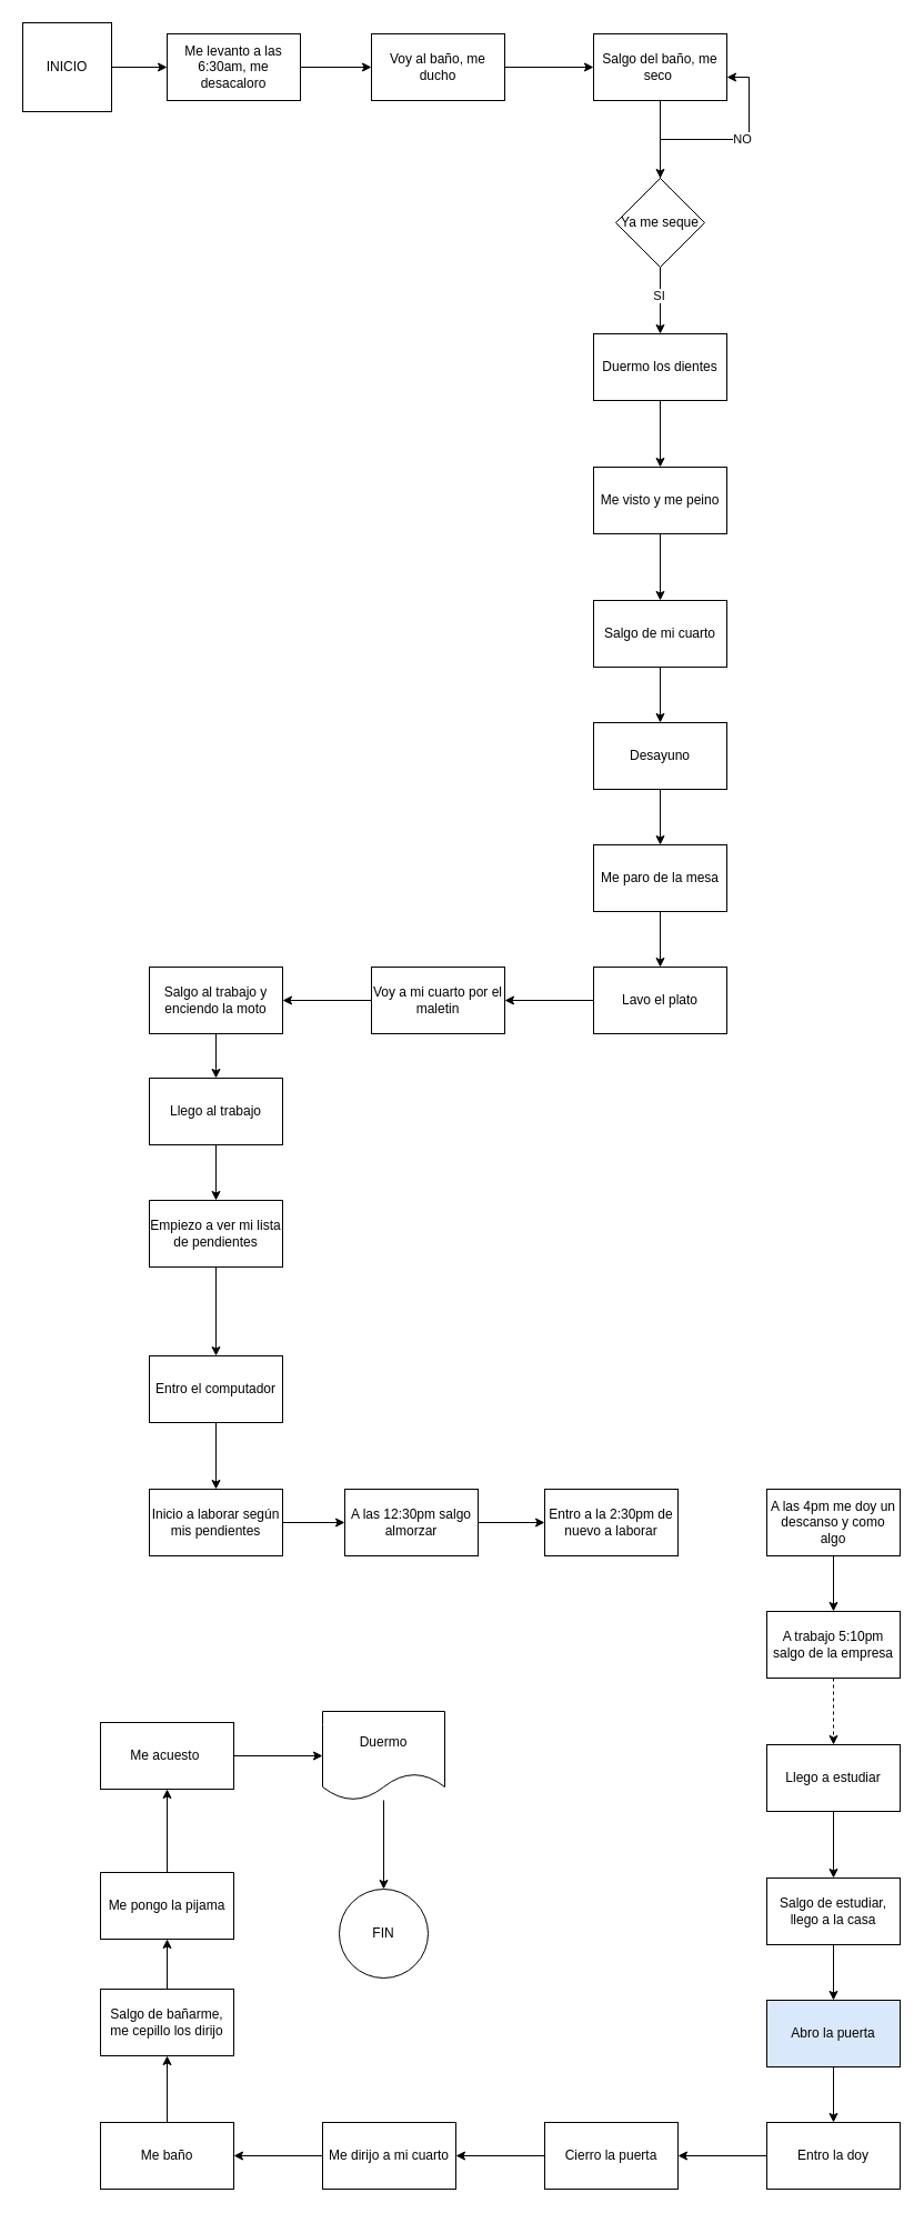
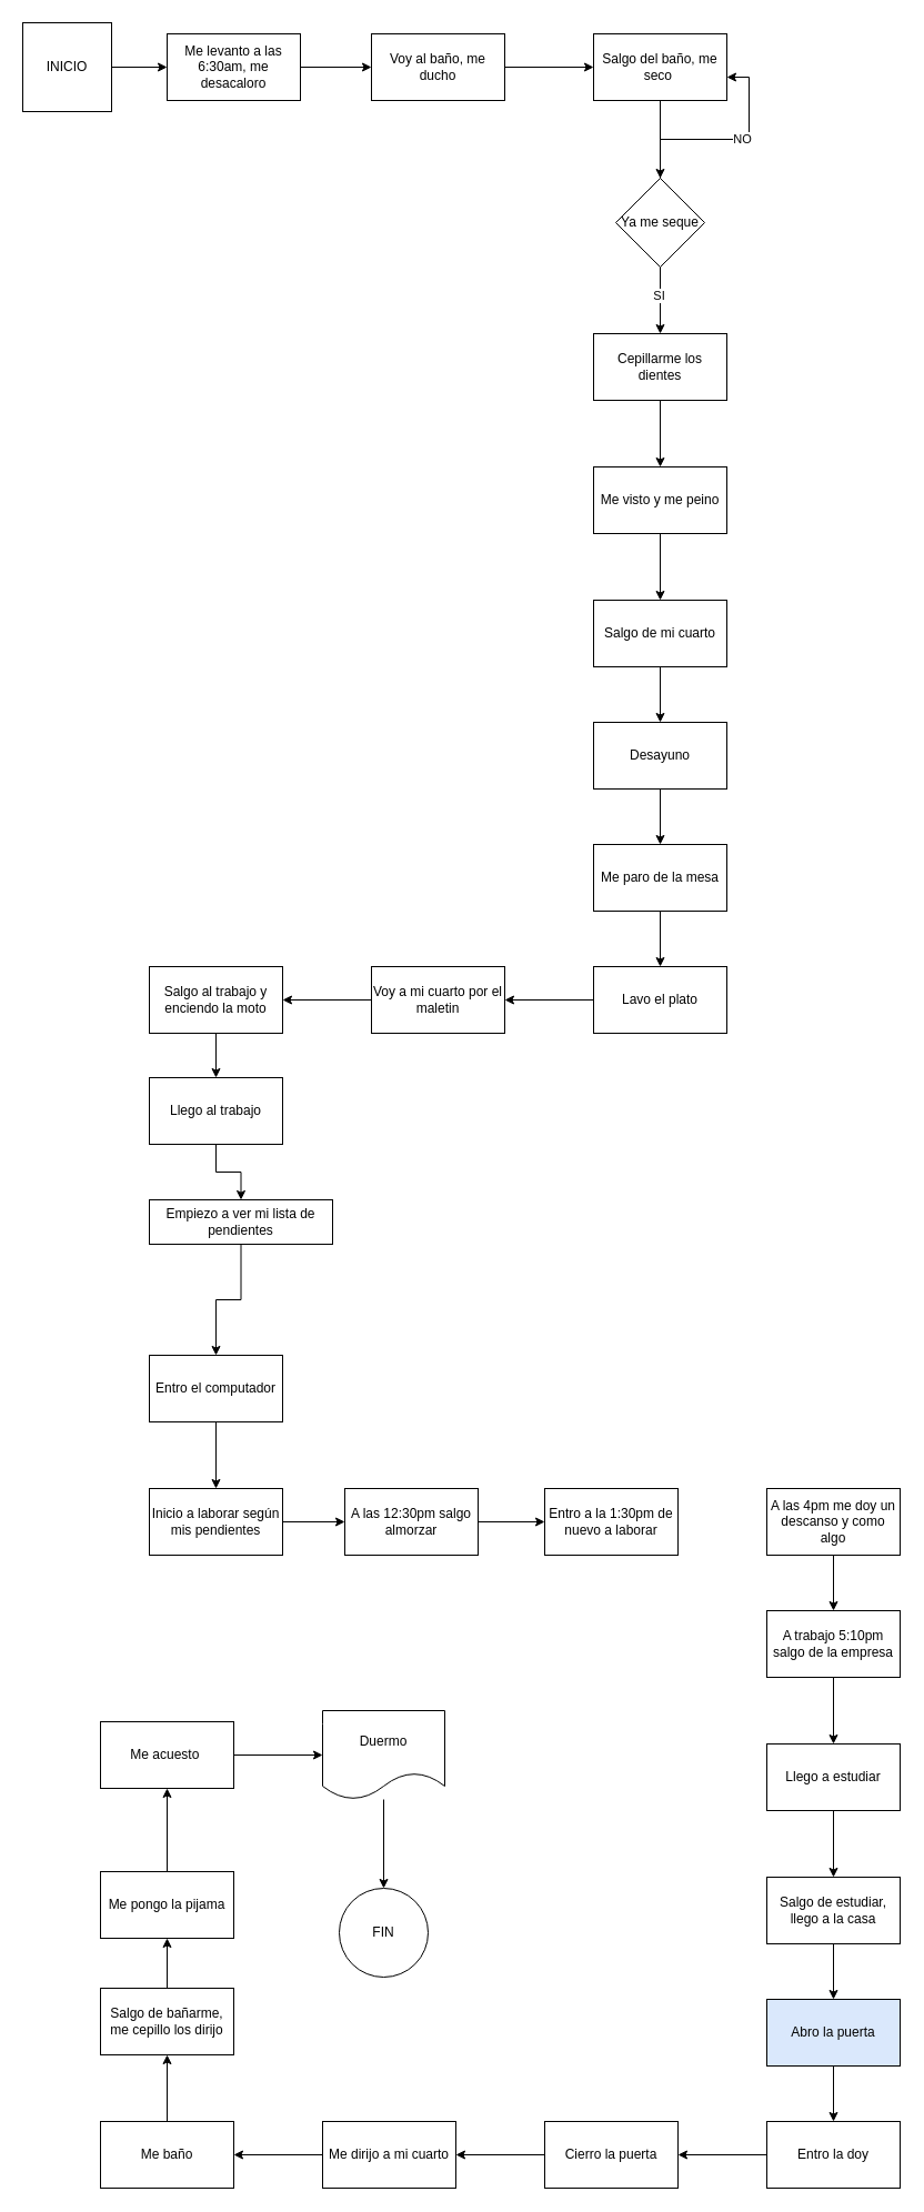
  <mxCell id="0" />
  <mxCell id="1" parent="0" />
  <mxCell id="2" value="" style="edgeStyle=orthogonalEdgeStyle;rounded=0;orthogonalLoop=1;jettySize=auto;html=1;" edge="1" parent="1" source="3" target="5"><mxGeometry relative="1" as="geometry" /></mxCell>
  <mxCell id="3" value="INICIO" style="whiteSpace=wrap;html=1;aspect=fixed;rounded=0;" vertex="1" parent="1"><mxGeometry x="20" y="20" width="80" height="80" as="geometry" /></mxCell>
  <mxCell id="4" value="" style="edgeStyle=orthogonalEdgeStyle;rounded=0;orthogonalLoop=1;jettySize=auto;html=1;" edge="1" parent="1" source="5" target="7"><mxGeometry relative="1" as="geometry" /></mxCell>
  <mxCell id="5" value="Me levanto a las 6:30am, me desacaloro" style="whiteSpace=wrap;html=1;" vertex="1" parent="1"><mxGeometry x="150" y="30" width="120" height="60" as="geometry" /></mxCell>
  <mxCell id="6" value="" style="edgeStyle=orthogonalEdgeStyle;rounded=0;orthogonalLoop=1;jettySize=auto;html=1;" edge="1" parent="1" source="7" target="9"><mxGeometry relative="1" as="geometry" /></mxCell>
  <mxCell id="7" value="Voy al baño, me ducho" style="whiteSpace=wrap;html=1;" vertex="1" parent="1"><mxGeometry x="334" y="30" width="120" height="60" as="geometry" /></mxCell>
  <mxCell id="8" value="" style="edgeStyle=orthogonalEdgeStyle;rounded=0;orthogonalLoop=1;jettySize=auto;html=1;" edge="1" parent="1" source="9" target="12"><mxGeometry relative="1" as="geometry" /></mxCell>
  <mxCell id="9" value="Salgo del baño, me seco&amp;nbsp;" style="whiteSpace=wrap;html=1;" vertex="1" parent="1"><mxGeometry x="534" y="30" width="120" height="60" as="geometry" /></mxCell>
  <mxCell id="10" value="" style="edgeStyle=orthogonalEdgeStyle;rounded=0;orthogonalLoop=1;jettySize=auto;html=1;" edge="1" parent="1" source="12" target="14"><mxGeometry relative="1" as="geometry" /></mxCell>
  <mxCell id="11" value="SI" style="edgeLabel;html=1;align=center;verticalAlign=middle;resizable=0;points=[];" vertex="1" connectable="0" parent="10"><mxGeometry x="-0.167" y="-2" relative="1" as="geometry"><mxPoint as="offset" /></mxGeometry></mxCell>
  <mxCell id="12" value="Ya me seque" style="rhombus;whiteSpace=wrap;html=1;" vertex="1" parent="1"><mxGeometry x="554" y="160" width="80" height="80" as="geometry" /></mxCell>
  <mxCell id="13" value="" style="edgeStyle=orthogonalEdgeStyle;rounded=0;orthogonalLoop=1;jettySize=auto;html=1;" edge="1" parent="1" source="14" target="18"><mxGeometry relative="1" as="geometry" /></mxCell>
- <mxCell id="14" value="Duermo los dientes" style="whiteSpace=wrap;html=1;" vertex="1" parent="1"><mxGeometry x="534" y="300" width="120" height="60" as="geometry" /></mxCell>
+ <mxCell id="14" value="Cepillarme los dientes" style="whiteSpace=wrap;html=1;" vertex="1" parent="1"><mxGeometry x="534" y="300" width="120" height="60" as="geometry" /></mxCell>
  <mxCell id="15" style="edgeStyle=orthogonalEdgeStyle;rounded=0;orthogonalLoop=1;jettySize=auto;html=1;entryX=1;entryY=0.65;entryDx=0;entryDy=0;entryPerimeter=0;" edge="1" parent="1" source="12" target="9"><mxGeometry relative="1" as="geometry" /></mxCell>
  <mxCell id="16" value="NO" style="edgeLabel;html=1;align=center;verticalAlign=middle;resizable=0;points=[];" vertex="1" connectable="0" parent="15"><mxGeometry x="0.131" y="1" relative="1" as="geometry"><mxPoint as="offset" /></mxGeometry></mxCell>
  <mxCell id="17" value="" style="edgeStyle=orthogonalEdgeStyle;rounded=0;orthogonalLoop=1;jettySize=auto;html=1;" edge="1" parent="1" source="18" target="20"><mxGeometry relative="1" as="geometry" /></mxCell>
  <mxCell id="18" value="Me visto y me peino" style="whiteSpace=wrap;html=1;" vertex="1" parent="1"><mxGeometry x="534" y="420" width="120" height="60" as="geometry" /></mxCell>
  <mxCell id="19" value="" style="edgeStyle=orthogonalEdgeStyle;rounded=0;orthogonalLoop=1;jettySize=auto;html=1;" edge="1" parent="1" source="20" target="22"><mxGeometry relative="1" as="geometry" /></mxCell>
  <mxCell id="20" value="Salgo de mi cuarto" style="whiteSpace=wrap;html=1;" vertex="1" parent="1"><mxGeometry x="534" y="540" width="120" height="60" as="geometry" /></mxCell>
  <mxCell id="21" value="" style="edgeStyle=orthogonalEdgeStyle;rounded=0;orthogonalLoop=1;jettySize=auto;html=1;" edge="1" parent="1" source="22" target="24"><mxGeometry relative="1" as="geometry" /></mxCell>
  <mxCell id="22" value="Desayuno" style="whiteSpace=wrap;html=1;" vertex="1" parent="1"><mxGeometry x="534" y="650" width="120" height="60" as="geometry" /></mxCell>
  <mxCell id="23" value="" style="edgeStyle=orthogonalEdgeStyle;rounded=0;orthogonalLoop=1;jettySize=auto;html=1;" edge="1" parent="1" source="24" target="26"><mxGeometry relative="1" as="geometry" /></mxCell>
  <mxCell id="24" value="Me paro de la mesa" style="whiteSpace=wrap;html=1;" vertex="1" parent="1"><mxGeometry x="534" y="760" width="120" height="60" as="geometry" /></mxCell>
  <mxCell id="25" value="" style="edgeStyle=orthogonalEdgeStyle;rounded=0;orthogonalLoop=1;jettySize=auto;html=1;" edge="1" parent="1" source="26" target="28"><mxGeometry relative="1" as="geometry" /></mxCell>
  <mxCell id="26" value="Lavo el plato" style="whiteSpace=wrap;html=1;" vertex="1" parent="1"><mxGeometry x="534" y="870" width="120" height="60" as="geometry" /></mxCell>
  <mxCell id="27" value="" style="edgeStyle=orthogonalEdgeStyle;rounded=0;orthogonalLoop=1;jettySize=auto;html=1;" edge="1" parent="1" source="28" target="30"><mxGeometry relative="1" as="geometry" /></mxCell>
  <mxCell id="28" value="Voy a mi cuarto por el maletin" style="whiteSpace=wrap;html=1;" vertex="1" parent="1"><mxGeometry x="334" y="870" width="120" height="60" as="geometry" /></mxCell>
  <mxCell id="29" value="" style="edgeStyle=orthogonalEdgeStyle;rounded=0;orthogonalLoop=1;jettySize=auto;html=1;" edge="1" parent="1" source="30" target="32"><mxGeometry relative="1" as="geometry" /></mxCell>
  <mxCell id="30" value="Salgo al trabajo y enciendo la moto" style="whiteSpace=wrap;html=1;" vertex="1" parent="1"><mxGeometry x="134" y="870" width="120" height="60" as="geometry" /></mxCell>
  <mxCell id="31" value="" style="edgeStyle=orthogonalEdgeStyle;rounded=0;orthogonalLoop=1;jettySize=auto;html=1;" edge="1" parent="1" source="32" target="34"><mxGeometry relative="1" as="geometry" /></mxCell>
  <mxCell id="32" value="Llego al trabajo" style="whiteSpace=wrap;html=1;" vertex="1" parent="1"><mxGeometry x="134" y="970" width="120" height="60" as="geometry" /></mxCell>
  <mxCell id="33" value="" style="edgeStyle=orthogonalEdgeStyle;rounded=0;orthogonalLoop=1;jettySize=auto;html=1;" edge="1" parent="1" source="34" target="36"><mxGeometry relative="1" as="geometry" /></mxCell>
- <mxCell id="34" value="Empiezo a ver mi lista de pendientes" style="whiteSpace=wrap;html=1;" vertex="1" parent="1"><mxGeometry x="134" y="1080" width="120" height="60" as="geometry" /></mxCell>
+ <mxCell id="34" value="Empiezo a ver mi lista de pendientes" style="whiteSpace=wrap;html=1;" vertex="1" parent="1"><mxGeometry x="134" y="1080" width="165" height="40" as="geometry" /></mxCell>
  <mxCell id="35" value="" style="edgeStyle=orthogonalEdgeStyle;rounded=0;orthogonalLoop=1;jettySize=auto;html=1;" edge="1" parent="1" source="36" target="38"><mxGeometry relative="1" as="geometry" /></mxCell>
  <mxCell id="36" value="Entro el computador" style="whiteSpace=wrap;html=1;" vertex="1" parent="1"><mxGeometry x="134" y="1220" width="120" height="60" as="geometry" /></mxCell>
  <mxCell id="37" value="" style="edgeStyle=orthogonalEdgeStyle;rounded=0;orthogonalLoop=1;jettySize=auto;html=1;" edge="1" parent="1" source="38" target="40"><mxGeometry relative="1" as="geometry" /></mxCell>
  <mxCell id="38" value="Inicio a laborar según mis pendientes" style="whiteSpace=wrap;html=1;" vertex="1" parent="1"><mxGeometry x="134" y="1340" width="120" height="60" as="geometry" /></mxCell>
  <mxCell id="39" value="" style="edgeStyle=orthogonalEdgeStyle;rounded=0;orthogonalLoop=1;jettySize=auto;html=1;" edge="1" parent="1" source="40" target="41"><mxGeometry relative="1" as="geometry" /></mxCell>
  <mxCell id="40" value="A las 12:30pm salgo almorzar" style="whiteSpace=wrap;html=1;" vertex="1" parent="1"><mxGeometry x="310" y="1340" width="120" height="60" as="geometry" /></mxCell>
- <mxCell id="41" value="Entro a la 2:30pm de nuevo a laborar" style="whiteSpace=wrap;html=1;" vertex="1" parent="1"><mxGeometry x="490" y="1340" width="120" height="60" as="geometry" /></mxCell>
+ <mxCell id="41" value="Entro a la 1:30pm de nuevo a laborar" style="whiteSpace=wrap;html=1;" vertex="1" parent="1"><mxGeometry x="490" y="1340" width="120" height="60" as="geometry" /></mxCell>
  <mxCell id="42" value="" style="edgeStyle=orthogonalEdgeStyle;rounded=0;orthogonalLoop=1;jettySize=auto;html=1;" edge="1" parent="1" source="43" target="45"><mxGeometry relative="1" as="geometry" /></mxCell>
  <mxCell id="43" value="A las 4pm me doy un descanso y como algo" style="whiteSpace=wrap;html=1;" vertex="1" parent="1"><mxGeometry x="690" y="1340" width="120" height="60" as="geometry" /></mxCell>
- <mxCell id="44" value="" style="edgeStyle=orthogonalEdgeStyle;rounded=0;orthogonalLoop=1;jettySize=auto;html=1;dashed=1;" edge="1" parent="1" source="45" target="47"><mxGeometry relative="1" as="geometry" /></mxCell>
+ <mxCell id="44" value="" style="edgeStyle=orthogonalEdgeStyle;rounded=0;orthogonalLoop=1;jettySize=auto;html=1;" edge="1" parent="1" source="45" target="47"><mxGeometry relative="1" as="geometry" /></mxCell>
  <mxCell id="45" value="A trabajo 5:10pm salgo de la empresa" style="whiteSpace=wrap;html=1;" vertex="1" parent="1"><mxGeometry x="690" y="1450" width="120" height="60" as="geometry" /></mxCell>
  <mxCell id="46" value="" style="edgeStyle=orthogonalEdgeStyle;rounded=0;orthogonalLoop=1;jettySize=auto;html=1;" edge="1" parent="1" source="47" target="49"><mxGeometry relative="1" as="geometry" /></mxCell>
  <mxCell id="47" value="Llego a estudiar" style="whiteSpace=wrap;html=1;" vertex="1" parent="1"><mxGeometry x="690" y="1570" width="120" height="60" as="geometry" /></mxCell>
  <mxCell id="48" value="" style="edgeStyle=orthogonalEdgeStyle;rounded=0;orthogonalLoop=1;jettySize=auto;html=1;" edge="1" parent="1" source="49" target="51"><mxGeometry relative="1" as="geometry" /></mxCell>
  <mxCell id="49" value="Salgo de estudiar, llego a la casa" style="whiteSpace=wrap;html=1;" vertex="1" parent="1"><mxGeometry x="690" y="1690" width="120" height="60" as="geometry" /></mxCell>
  <mxCell id="50" value="" style="edgeStyle=orthogonalEdgeStyle;rounded=0;orthogonalLoop=1;jettySize=auto;html=1;" edge="1" parent="1" source="51" target="53"><mxGeometry relative="1" as="geometry" /></mxCell>
  <mxCell id="51" value="Abro la puerta" style="whiteSpace=wrap;html=1;fillColor=#dae8fc;" vertex="1" parent="1"><mxGeometry x="690" y="1800" width="120" height="60" as="geometry" /></mxCell>
  <mxCell id="52" value="" style="edgeStyle=orthogonalEdgeStyle;rounded=0;orthogonalLoop=1;jettySize=auto;html=1;" edge="1" parent="1" source="53" target="55"><mxGeometry relative="1" as="geometry" /></mxCell>
  <mxCell id="53" value="Entro la doy" style="whiteSpace=wrap;html=1;" vertex="1" parent="1"><mxGeometry x="690" y="1910" width="120" height="60" as="geometry" /></mxCell>
  <mxCell id="54" value="" style="edgeStyle=orthogonalEdgeStyle;rounded=0;orthogonalLoop=1;jettySize=auto;html=1;" edge="1" parent="1" source="55" target="57"><mxGeometry relative="1" as="geometry" /></mxCell>
  <mxCell id="55" value="Cierro la puerta" style="whiteSpace=wrap;html=1;" vertex="1" parent="1"><mxGeometry x="490" y="1910" width="120" height="60" as="geometry" /></mxCell>
  <mxCell id="56" value="" style="edgeStyle=orthogonalEdgeStyle;rounded=0;orthogonalLoop=1;jettySize=auto;html=1;" edge="1" parent="1" source="57" target="59"><mxGeometry relative="1" as="geometry" /></mxCell>
  <mxCell id="57" value="Me dirijo a mi cuarto" style="whiteSpace=wrap;html=1;" vertex="1" parent="1"><mxGeometry x="290" y="1910" width="120" height="60" as="geometry" /></mxCell>
  <mxCell id="58" value="" style="edgeStyle=orthogonalEdgeStyle;rounded=0;orthogonalLoop=1;jettySize=auto;html=1;" edge="1" parent="1" source="59" target="61"><mxGeometry relative="1" as="geometry" /></mxCell>
  <mxCell id="59" value="Me baño" style="whiteSpace=wrap;html=1;" vertex="1" parent="1"><mxGeometry x="90" y="1910" width="120" height="60" as="geometry" /></mxCell>
  <mxCell id="60" value="" style="edgeStyle=orthogonalEdgeStyle;rounded=0;orthogonalLoop=1;jettySize=auto;html=1;" edge="1" parent="1" source="61" target="63"><mxGeometry relative="1" as="geometry" /></mxCell>
  <mxCell id="61" value="Salgo de bañarme, me cepillo los dirijo" style="whiteSpace=wrap;html=1;" vertex="1" parent="1"><mxGeometry x="90" y="1790" width="120" height="60" as="geometry" /></mxCell>
  <mxCell id="62" value="" style="edgeStyle=orthogonalEdgeStyle;rounded=0;orthogonalLoop=1;jettySize=auto;html=1;" edge="1" parent="1" source="63" target="65"><mxGeometry relative="1" as="geometry" /></mxCell>
  <mxCell id="63" value="Me pongo la pijama" style="whiteSpace=wrap;html=1;" vertex="1" parent="1"><mxGeometry x="90" y="1685" width="120" height="60" as="geometry" /></mxCell>
  <mxCell id="64" value="" style="edgeStyle=orthogonalEdgeStyle;rounded=0;orthogonalLoop=1;jettySize=auto;html=1;" edge="1" parent="1" source="65" target="67"><mxGeometry relative="1" as="geometry" /></mxCell>
  <mxCell id="65" value="Me acuesto&amp;nbsp;" style="whiteSpace=wrap;html=1;" vertex="1" parent="1"><mxGeometry x="90" y="1550" width="120" height="60" as="geometry" /></mxCell>
  <mxCell id="66" value="" style="edgeStyle=orthogonalEdgeStyle;rounded=0;orthogonalLoop=1;jettySize=auto;html=1;" edge="1" parent="1" source="67" target="68"><mxGeometry relative="1" as="geometry" /></mxCell>
  <mxCell id="67" value="Duermo" style="shape=document;whiteSpace=wrap;html=1;boundedLbl=1;" vertex="1" parent="1"><mxGeometry x="290" y="1540" width="110" height="80" as="geometry" /></mxCell>
  <mxCell id="68" value="FIN" style="ellipse;whiteSpace=wrap;html=1;" vertex="1" parent="1"><mxGeometry x="305" y="1700" width="80" height="80" as="geometry" /></mxCell>
